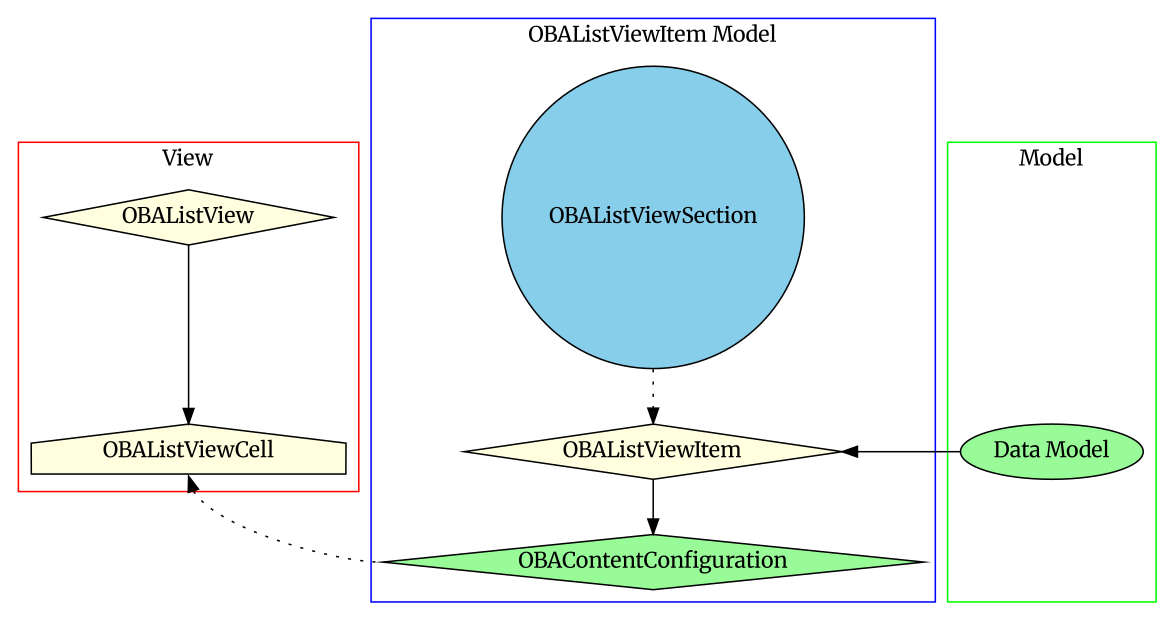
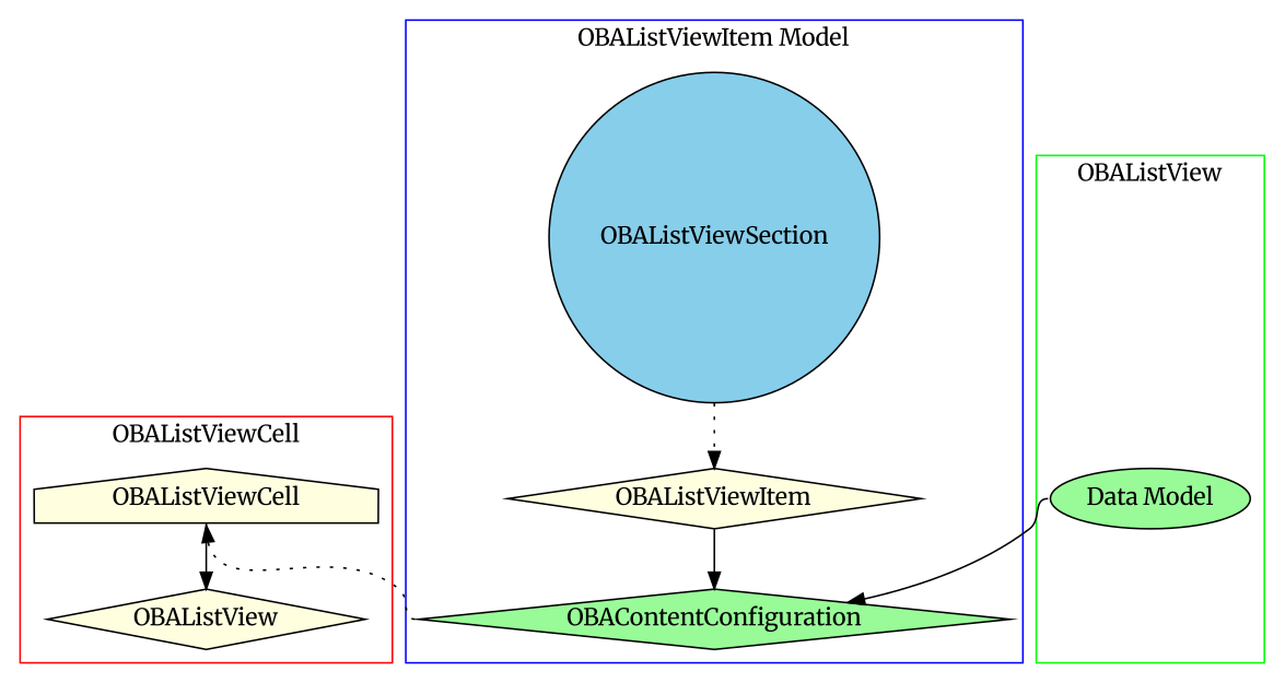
  digraph {
    fontname=Merriweather
    node [fillcolor=lightyellow fontname=Merriweather shape=diamond style=filled]
    edge [fontname=Merriweather style=solid]
    n1 [label=OBAListView]
    n2 [label=OBAListViewCell shape=house]
    n3 [fillcolor=palegreen label=OBAContentConfiguration]
    n4 [label=OBAListViewItem]
    n5 [fillcolor=skyblue label=OBAListViewSection shape=circle]
    n6 [fillcolor=palegreen label="Data Model" shape=ellipse]
    inv1 [shape=box style=invis fillcolor=""]
    inv0 [shape=box style=invis fillcolor=""]
    subgraph cluster_1 {
      color=red
-     label=View
+     label=OBAListViewCell
      n1
      n2
    }
    subgraph cluster_2 {
      color=blue
      label="OBAListViewItem Model"
      n3
      n4
      n5
    }
    subgraph cluster_3 {
      color=green
-     label=Model
+     label=OBAListView
      n6
      inv1
      inv0
    }
-   n1 -> n2
+   n2 -> n1
    n2 -> n3 [dir=back headport=w style=dotted tailport=s]
    n4 -> n3
    n5 -> n4 [style=dotted]
-   n6 -> n4 [constraint=false tailport=w]
+   n6 -> n3 [constraint=false tailport=w]
    n6 -> inv1 [style=invis]
    inv0 -> n6 [style=invis]
  }
